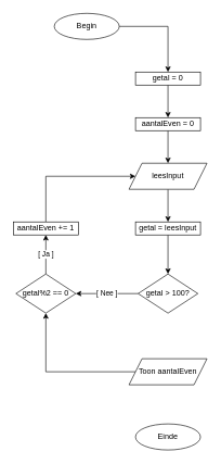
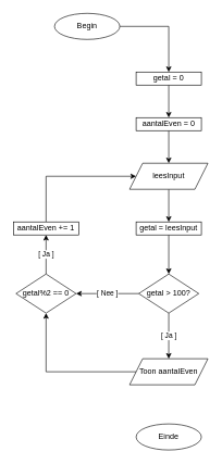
  <mxCell id="0" />
  <mxCell id="1" parent="0" />
  <mxCell id="2" style="edgeStyle=orthogonalEdgeStyle;rounded=0;orthogonalLoop=1;jettySize=auto;html=1;" edge="1" parent="1" source="3" target="5"><mxGeometry relative="1" as="geometry" /></mxCell>
  <mxCell id="3" value="Begin" style="ellipse;whiteSpace=wrap;html=1;" vertex="1" parent="1"><mxGeometry x="83" y="20" width="100" height="40" as="geometry" /></mxCell>
  <mxCell id="4" style="edgeStyle=orthogonalEdgeStyle;rounded=0;orthogonalLoop=1;jettySize=auto;html=1;entryX=0.5;entryY=0;entryDx=0;entryDy=0;" edge="1" parent="1" source="5" target="16"><mxGeometry relative="1" as="geometry" /></mxCell>
  <mxCell id="5" value="getal = 0" style="rounded=0;whiteSpace=wrap;html=1;" vertex="1" parent="1"><mxGeometry x="208" y="110" width="100" height="20" as="geometry" /></mxCell>
  <mxCell id="6" style="edgeStyle=orthogonalEdgeStyle;rounded=0;orthogonalLoop=1;jettySize=auto;html=1;" edge="1" parent="1" source="7" target="9"><mxGeometry relative="1" as="geometry" /></mxCell>
  <mxCell id="7" value="leesInput" style="shape=parallelogram;perimeter=parallelogramPerimeter;whiteSpace=wrap;html=1;fixedSize=1;" vertex="1" parent="1"><mxGeometry x="198" y="250" width="120" height="40" as="geometry" /></mxCell>
  <mxCell id="8" style="edgeStyle=orthogonalEdgeStyle;rounded=0;orthogonalLoop=1;jettySize=auto;html=1;" edge="1" parent="1" source="9" target="12"><mxGeometry relative="1" as="geometry" /></mxCell>
  <mxCell id="9" value="getal = leesInput" style="rounded=0;whiteSpace=wrap;html=1;" vertex="1" parent="1"><mxGeometry x="208" y="340" width="100" height="20" as="geometry" /></mxCell>
  <mxCell id="10" value="[ Nee ]" style="edgeStyle=orthogonalEdgeStyle;rounded=0;orthogonalLoop=1;jettySize=auto;html=1;" edge="1" parent="1" source="12" target="14"><mxGeometry relative="1" as="geometry" /></mxCell>
+ <mxCell id="11" value="[ Ja ]" style="edgeStyle=orthogonalEdgeStyle;rounded=0;orthogonalLoop=1;jettySize=auto;html=1;" edge="1" parent="1" source="12" target="20"><mxGeometry relative="1" as="geometry" /></mxCell>
  <mxCell id="12" value="getal &amp;gt; 100?" style="rhombus;whiteSpace=wrap;html=1;" vertex="1" parent="1"><mxGeometry x="212" y="420" width="92" height="60" as="geometry" /></mxCell>
  <mxCell id="13" value="[ Ja ]" style="edgeStyle=orthogonalEdgeStyle;rounded=0;orthogonalLoop=1;jettySize=auto;html=1;" edge="1" parent="1" source="14" target="18"><mxGeometry relative="1" as="geometry" /></mxCell>
  <mxCell id="14" value="getal%2 == 0" style="rhombus;whiteSpace=wrap;html=1;" vertex="1" parent="1"><mxGeometry x="24" y="420" width="92" height="60" as="geometry" /></mxCell>
  <mxCell id="15" style="edgeStyle=orthogonalEdgeStyle;rounded=0;orthogonalLoop=1;jettySize=auto;html=1;entryX=0.5;entryY=0;entryDx=0;entryDy=0;" edge="1" parent="1" source="16" target="7"><mxGeometry relative="1" as="geometry" /></mxCell>
  <mxCell id="16" value="aantalEven = 0" style="rounded=0;whiteSpace=wrap;html=1;" vertex="1" parent="1"><mxGeometry x="208" y="180" width="100" height="20" as="geometry" /></mxCell>
  <mxCell id="17" style="edgeStyle=orthogonalEdgeStyle;rounded=0;orthogonalLoop=1;jettySize=auto;html=1;" edge="1" parent="1" source="18" target="7"><mxGeometry relative="1" as="geometry"><Array as="points"><mxPoint x="70" y="270" /></Array></mxGeometry></mxCell>
  <mxCell id="18" value="aantalEven += 1" style="rounded=0;whiteSpace=wrap;html=1;" vertex="1" parent="1"><mxGeometry x="20" y="340" width="100" height="20" as="geometry" /></mxCell>
  <mxCell id="19" style="edgeStyle=orthogonalEdgeStyle;rounded=0;orthogonalLoop=1;jettySize=auto;html=1;" edge="1" parent="1" source="20" target="14"><mxGeometry relative="1" as="geometry" /></mxCell>
  <mxCell id="20" value="Toon aantalEven" style="shape=parallelogram;perimeter=parallelogramPerimeter;whiteSpace=wrap;html=1;fixedSize=1;" vertex="1" parent="1"><mxGeometry x="198" y="550" width="120" height="40" as="geometry" /></mxCell>
  <mxCell id="21" value="Einde" style="ellipse;whiteSpace=wrap;html=1;" vertex="1" parent="1"><mxGeometry x="208" y="650" width="100" height="40" as="geometry" /></mxCell>
